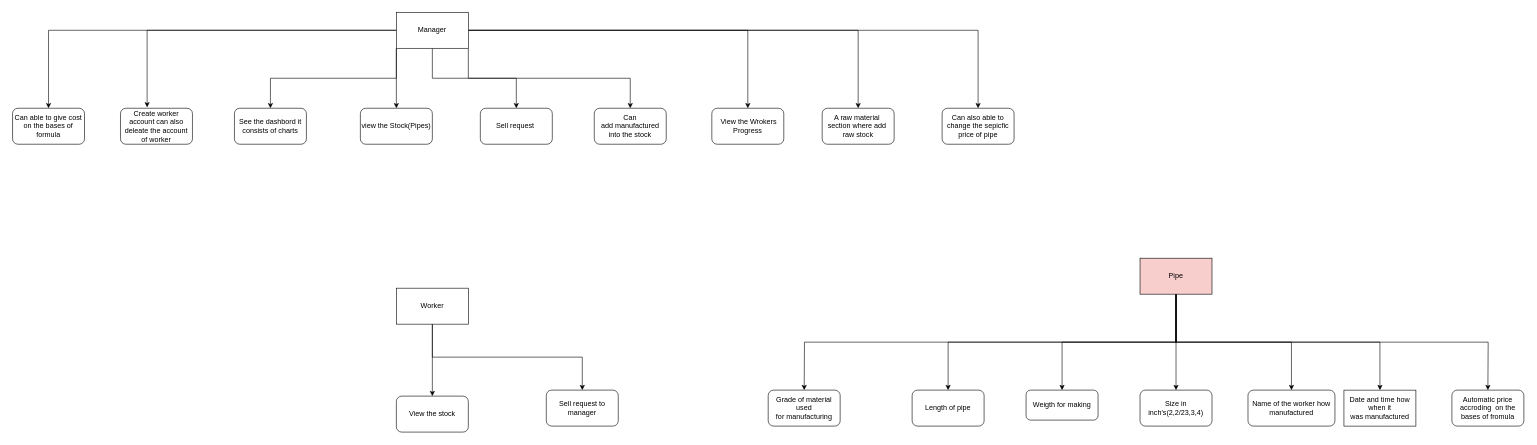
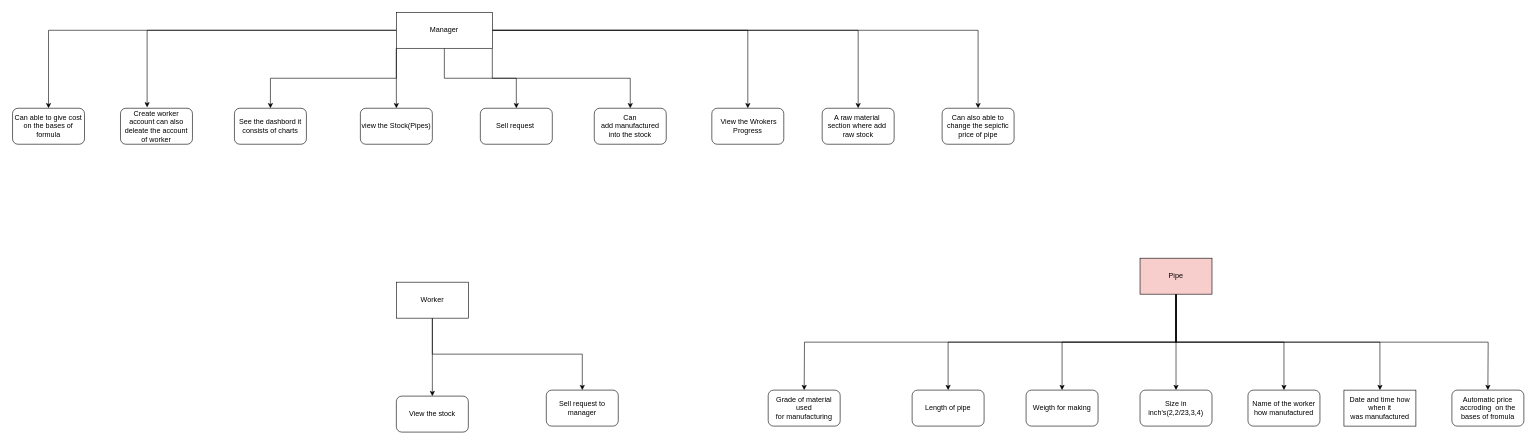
  <mxCell id="0" />
  <mxCell id="1" parent="0" />
  <mxCell id="2" style="edgeStyle=orthogonalEdgeStyle;rounded=0;orthogonalLoop=1;jettySize=auto;html=1;exitX=0;exitY=1;exitDx=0;exitDy=0;entryX=0.5;entryY=0;entryDx=0;entryDy=0;" edge="1" parent="1" source="10" target="12"><mxGeometry relative="1" as="geometry" /></mxCell>
  <mxCell id="3" style="edgeStyle=orthogonalEdgeStyle;rounded=0;orthogonalLoop=1;jettySize=auto;html=1;exitX=0;exitY=1;exitDx=0;exitDy=0;entryX=0.5;entryY=0;entryDx=0;entryDy=0;" edge="1" parent="1" source="10" target="11"><mxGeometry relative="1" as="geometry" /></mxCell>
  <mxCell id="4" style="edgeStyle=orthogonalEdgeStyle;rounded=0;orthogonalLoop=1;jettySize=auto;html=1;exitX=1;exitY=0.5;exitDx=0;exitDy=0;entryX=0.5;entryY=0;entryDx=0;entryDy=0;" edge="1" parent="1" source="10" target="15"><mxGeometry relative="1" as="geometry" /></mxCell>
  <mxCell id="5" style="edgeStyle=orthogonalEdgeStyle;rounded=0;orthogonalLoop=1;jettySize=auto;html=1;exitX=1;exitY=1;exitDx=0;exitDy=0;entryX=0.5;entryY=0;entryDx=0;entryDy=0;" edge="1" parent="1" source="10" target="14"><mxGeometry relative="1" as="geometry" /></mxCell>
  <mxCell id="6" style="edgeStyle=orthogonalEdgeStyle;rounded=0;orthogonalLoop=1;jettySize=auto;html=1;exitX=0.5;exitY=1;exitDx=0;exitDy=0;" edge="1" parent="1" source="10" target="13"><mxGeometry relative="1" as="geometry" /></mxCell>
  <mxCell id="7" style="edgeStyle=orthogonalEdgeStyle;rounded=0;orthogonalLoop=1;jettySize=auto;html=1;exitX=1;exitY=0.5;exitDx=0;exitDy=0;entryX=0.5;entryY=0;entryDx=0;entryDy=0;" edge="1" parent="1" source="10" target="18"><mxGeometry relative="1" as="geometry" /></mxCell>
  <mxCell id="8" style="edgeStyle=orthogonalEdgeStyle;rounded=0;orthogonalLoop=1;jettySize=auto;html=1;exitX=0;exitY=0.5;exitDx=0;exitDy=0;entryX=0.5;entryY=0;entryDx=0;entryDy=0;" edge="1" parent="1" source="10" target="19"><mxGeometry relative="1" as="geometry" /></mxCell>
  <mxCell id="9" style="edgeStyle=orthogonalEdgeStyle;rounded=0;orthogonalLoop=1;jettySize=auto;html=1;exitX=1;exitY=0.5;exitDx=0;exitDy=0;" edge="1" parent="1" source="10" target="40"><mxGeometry relative="1" as="geometry"><mxPoint x="1620" y="190" as="targetPoint" /></mxGeometry></mxCell>
- <mxCell id="10" value="Manager" style="rounded=0;whiteSpace=wrap;html=1;" vertex="1" parent="1"><mxGeometry x="660" y="20" width="120" height="60" as="geometry" /></mxCell>
+ <mxCell id="10" value="Manager" style="rounded=0;whiteSpace=wrap;html=1;" vertex="1" parent="1"><mxGeometry x="660" y="20" width="160" height="60" as="geometry" /></mxCell>
  <mxCell id="11" value="See the dashbord it consists of charts" style="rounded=1;whiteSpace=wrap;html=1;" vertex="1" parent="1"><mxGeometry x="390" y="180" width="120" height="60" as="geometry" /></mxCell>
  <mxCell id="12" value="view the Stock(Pipes)" style="rounded=1;whiteSpace=wrap;html=1;" vertex="1" parent="1"><mxGeometry x="600" y="180" width="120" height="60" as="geometry" /></mxCell>
  <mxCell id="13" value="Sell request&amp;nbsp;" style="rounded=1;whiteSpace=wrap;html=1;" vertex="1" parent="1"><mxGeometry x="800" y="180" width="120" height="60" as="geometry" /></mxCell>
  <mxCell id="14" value="Can add&amp;nbsp;manufactured into the stock" style="rounded=1;whiteSpace=wrap;html=1;" vertex="1" parent="1"><mxGeometry x="990" y="180" width="120" height="60" as="geometry" /></mxCell>
  <mxCell id="15" value="&amp;nbsp;View the Wrokers Progress" style="rounded=1;whiteSpace=wrap;html=1;" vertex="1" parent="1"><mxGeometry x="1186" y="180" width="120" height="60" as="geometry" /></mxCell>
  <mxCell id="16" value="Create worker account can also deleate the account of worker" style="rounded=1;whiteSpace=wrap;html=1;" vertex="1" parent="1"><mxGeometry x="200" y="180" width="120" height="60" as="geometry" /></mxCell>
  <mxCell id="17" style="edgeStyle=orthogonalEdgeStyle;rounded=0;orthogonalLoop=1;jettySize=auto;html=1;exitX=0;exitY=0.5;exitDx=0;exitDy=0;entryX=0.37;entryY=-0.024;entryDx=0;entryDy=0;entryPerimeter=0;" edge="1" parent="1" source="10" target="16"><mxGeometry relative="1" as="geometry" /></mxCell>
  <mxCell id="18" value="A raw material&amp;nbsp; section where add&amp;nbsp; raw stock" style="rounded=1;whiteSpace=wrap;html=1;" vertex="1" parent="1"><mxGeometry x="1370" y="180" width="120" height="60" as="geometry" /></mxCell>
  <mxCell id="19" value="Can able to give cost on the bases of formula" style="rounded=1;whiteSpace=wrap;html=1;" vertex="1" parent="1"><mxGeometry x="20" y="180" width="120" height="60" as="geometry" /></mxCell>
  <mxCell id="20" style="edgeStyle=orthogonalEdgeStyle;rounded=0;orthogonalLoop=1;jettySize=auto;html=1;exitX=0.5;exitY=1;exitDx=0;exitDy=0;entryX=0.5;entryY=0;entryDx=0;entryDy=0;" edge="1" parent="1" source="22" target="23"><mxGeometry relative="1" as="geometry" /></mxCell>
  <mxCell id="21" style="edgeStyle=orthogonalEdgeStyle;rounded=0;orthogonalLoop=1;jettySize=auto;html=1;exitX=0.5;exitY=1;exitDx=0;exitDy=0;entryX=0.5;entryY=0;entryDx=0;entryDy=0;" edge="1" parent="1" source="22" target="24"><mxGeometry relative="1" as="geometry" /></mxCell>
- <mxCell id="22" value="Worker" style="rounded=0;whiteSpace=wrap;html=1;" vertex="1" parent="1"><mxGeometry x="660" y="480" width="120" height="60" as="geometry" /></mxCell>
+ <mxCell id="22" value="Worker" style="rounded=0;whiteSpace=wrap;html=1;" vertex="1" parent="1"><mxGeometry x="660" y="470" width="120" height="60" as="geometry" /></mxCell>
  <mxCell id="23" value="View the stock" style="rounded=1;whiteSpace=wrap;html=1;" vertex="1" parent="1"><mxGeometry x="660" y="660" width="120" height="60" as="geometry" /></mxCell>
  <mxCell id="24" value="Sell request to manager" style="rounded=1;whiteSpace=wrap;html=1;" vertex="1" parent="1"><mxGeometry x="910" y="650" width="120" height="60" as="geometry" /></mxCell>
  <mxCell id="25" style="edgeStyle=orthogonalEdgeStyle;rounded=0;orthogonalLoop=1;jettySize=auto;html=1;exitX=0.5;exitY=1;exitDx=0;exitDy=0;" edge="1" parent="1" source="32"><mxGeometry relative="1" as="geometry"><mxPoint x="1340" y="650" as="targetPoint" /></mxGeometry></mxCell>
  <mxCell id="26" style="edgeStyle=orthogonalEdgeStyle;rounded=0;orthogonalLoop=1;jettySize=auto;html=1;exitX=0.5;exitY=1;exitDx=0;exitDy=0;entryX=0.5;entryY=0;entryDx=0;entryDy=0;" edge="1" parent="1" source="32" target="36"><mxGeometry relative="1" as="geometry" /></mxCell>
  <mxCell id="27" style="edgeStyle=orthogonalEdgeStyle;rounded=0;orthogonalLoop=1;jettySize=auto;html=1;exitX=0.5;exitY=1;exitDx=0;exitDy=0;entryX=0.5;entryY=0;entryDx=0;entryDy=0;" edge="1" parent="1" source="32" target="37"><mxGeometry relative="1" as="geometry" /></mxCell>
  <mxCell id="28" style="edgeStyle=orthogonalEdgeStyle;rounded=0;orthogonalLoop=1;jettySize=auto;html=1;exitX=0.5;exitY=1;exitDx=0;exitDy=0;" edge="1" parent="1" source="32" target="35"><mxGeometry relative="1" as="geometry" /></mxCell>
  <mxCell id="29" style="edgeStyle=orthogonalEdgeStyle;rounded=0;orthogonalLoop=1;jettySize=auto;html=1;exitX=0.5;exitY=1;exitDx=0;exitDy=0;" edge="1" parent="1" source="32" target="34"><mxGeometry relative="1" as="geometry" /></mxCell>
  <mxCell id="30" style="edgeStyle=orthogonalEdgeStyle;rounded=0;orthogonalLoop=1;jettySize=auto;html=1;exitX=0.5;exitY=1;exitDx=0;exitDy=0;entryX=0.5;entryY=0;entryDx=0;entryDy=0;" edge="1" parent="1" source="32" target="38"><mxGeometry relative="1" as="geometry" /></mxCell>
  <mxCell id="31" style="edgeStyle=orthogonalEdgeStyle;rounded=0;orthogonalLoop=1;jettySize=auto;html=1;exitX=0.5;exitY=1;exitDx=0;exitDy=0;" edge="1" parent="1" source="32"><mxGeometry relative="1" as="geometry"><mxPoint x="2480" y="650" as="targetPoint" /></mxGeometry></mxCell>
  <mxCell id="32" value="Pipe" style="rounded=0;whiteSpace=wrap;html=1;fillColor=#f8cecc;" vertex="1" parent="1"><mxGeometry x="1900" y="430" width="120" height="60" as="geometry" /></mxCell>
  <mxCell id="33" value="Grade of material used for&amp;nbsp;manufacturing" style="rounded=1;whiteSpace=wrap;html=1;" vertex="1" parent="1"><mxGeometry x="1280" y="650" width="120" height="60" as="geometry" /></mxCell>
  <mxCell id="34" value="Length of pipe" style="rounded=1;whiteSpace=wrap;html=1;" vertex="1" parent="1"><mxGeometry x="1520" y="650" width="120" height="60" as="geometry" /></mxCell>
- <mxCell id="35" value="Weigth for making" style="rounded=1;whiteSpace=wrap;html=1;" vertex="1" parent="1"><mxGeometry x="1710" y="650" width="120" height="50" as="geometry" /></mxCell>
+ <mxCell id="35" value="Weigth for making" style="rounded=1;whiteSpace=wrap;html=1;" vertex="1" parent="1"><mxGeometry x="1710" y="650" width="120" height="60" as="geometry" /></mxCell>
  <mxCell id="36" value="Size in inch's(2,2/23,3,4)" style="rounded=1;whiteSpace=wrap;html=1;" vertex="1" parent="1"><mxGeometry x="1900" y="650" width="120" height="60" as="geometry" /></mxCell>
- <mxCell id="37" value="Name of the worker how manufactured" style="rounded=1;whiteSpace=wrap;html=1;" vertex="1" parent="1"><mxGeometry x="2080" y="650" width="145" height="60" as="geometry" /></mxCell>
+ <mxCell id="37" value="Name of the worker how manufactured" style="rounded=1;whiteSpace=wrap;html=1;" vertex="1" parent="1"><mxGeometry x="2080" y="650" width="120" height="60" as="geometry" /></mxCell>
  <mxCell id="38" value="Date and time how when it was&amp;nbsp;manufactured" style="whiteSpace=wrap;html=1;rounded=0;" vertex="1" parent="1"><mxGeometry x="2240" y="650" width="120" height="60" as="geometry" /></mxCell>
  <mxCell id="39" value="Automatic price accroding&amp;nbsp; on the bases of fromula" style="rounded=1;whiteSpace=wrap;html=1;" vertex="1" parent="1"><mxGeometry x="2420" y="650" width="120" height="60" as="geometry" /></mxCell>
  <mxCell id="40" value="Can also able to change the sepicfic price of pipe" style="rounded=1;whiteSpace=wrap;html=1;" vertex="1" parent="1"><mxGeometry x="1570" y="180" width="120" height="60" as="geometry" /></mxCell>
